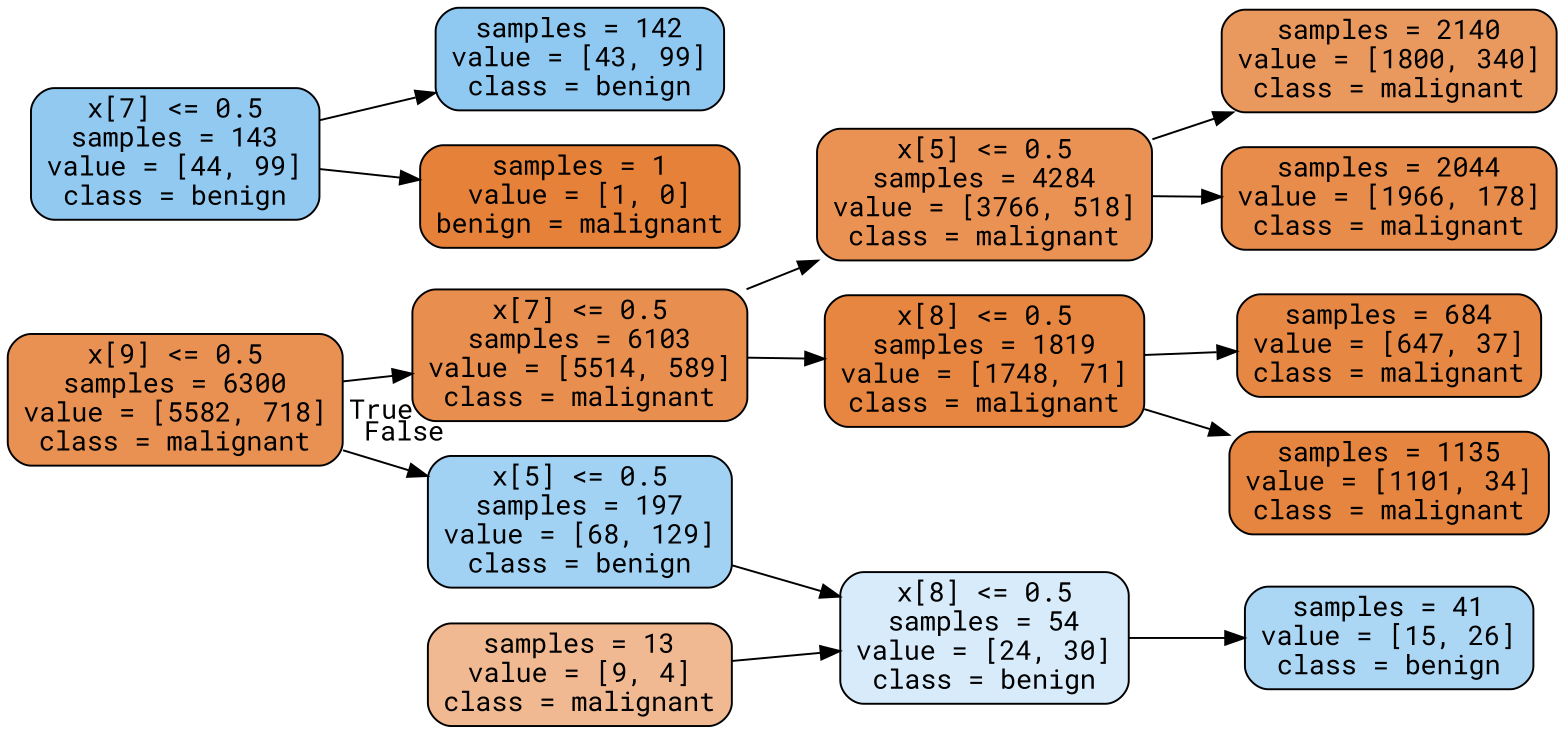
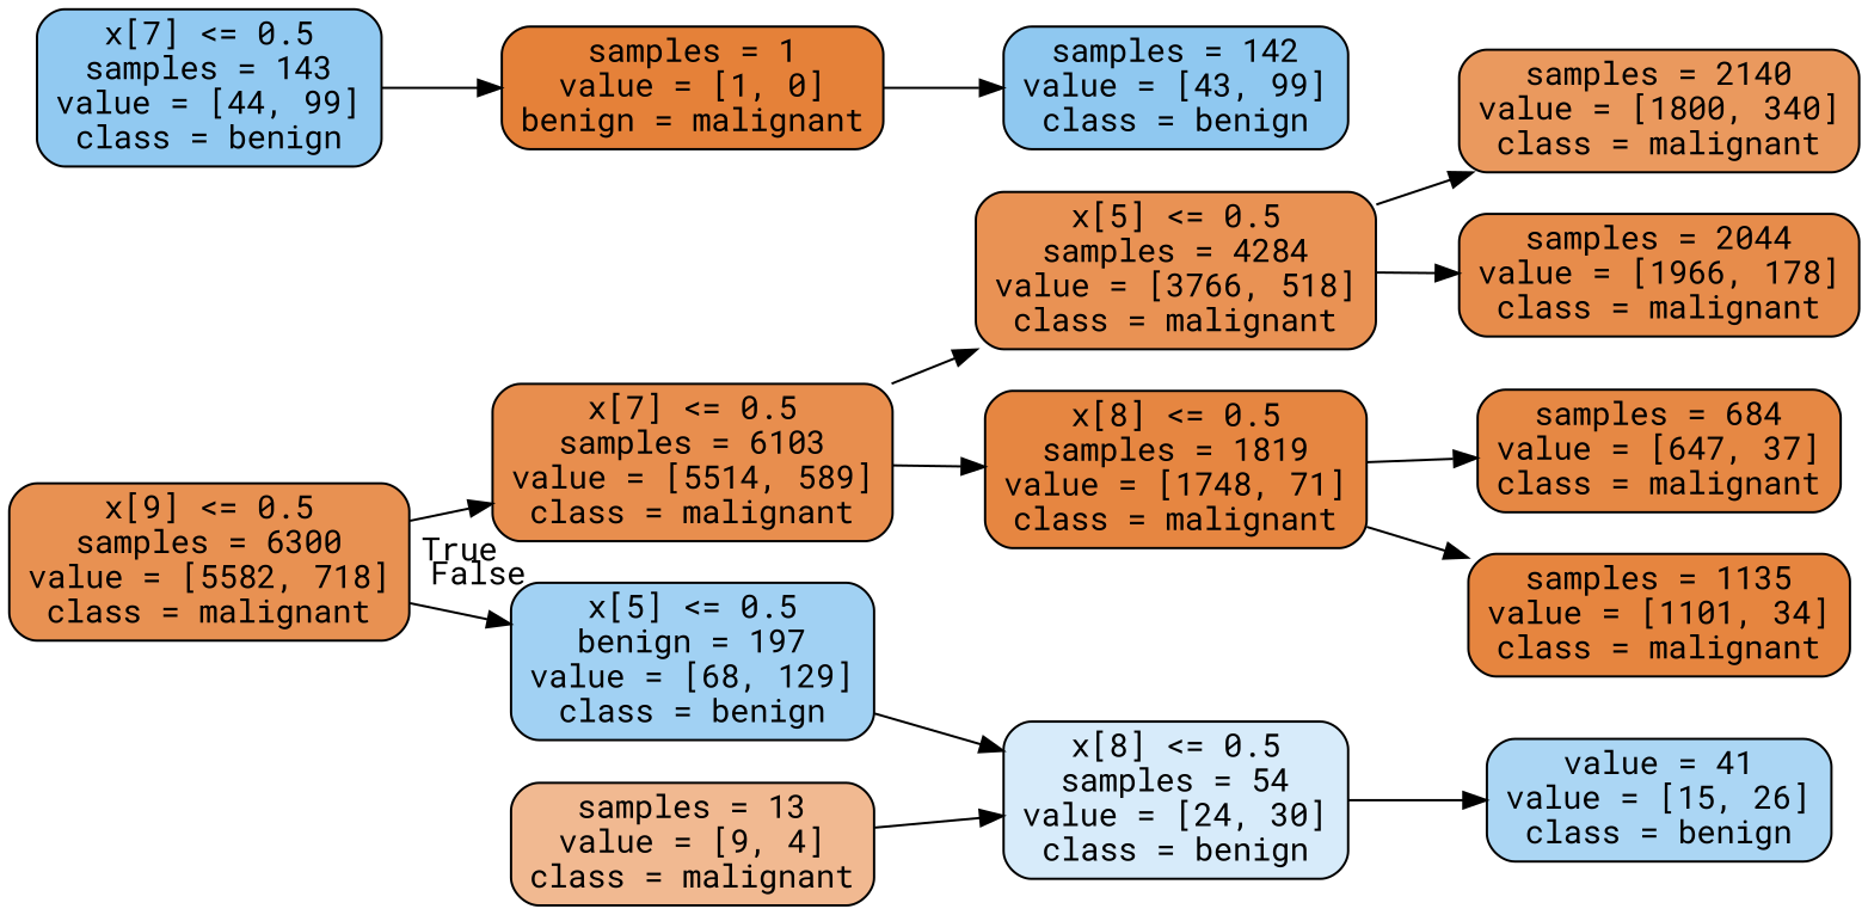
  digraph {
    fontname="Roboto Mono"
    rankdir=LR
    node [color=black fontname="Roboto Mono" shape=box style="filled, rounded"]
    edge [fontname="Roboto Mono"]
    n1 [fillcolor="#e89152" label="x[9] <= 0.5\nsamples = 6300\nvalue = [5582, 718]\nclass = malignant"]
    n2 [fillcolor="#e88e4e" label="x[7] <= 0.5\nsamples = 6103\nvalue = [5514, 589]\nclass = malignant"]
-   n3 [fillcolor="#a1d1f3" label="x[5] <= 0.5\nsamples = 197\nvalue = [68, 129]\nclass = benign"]
+   n3 [fillcolor="#a1d1f3" label="x[5] <= 0.5\nbenign = 197\nvalue = [68, 129]\nclass = benign"]
    n4 [fillcolor="#e99254" label="x[5] <= 0.5\nsamples = 4284\nvalue = [3766, 518]\nclass = malignant"]
    n5 [fillcolor="#e68641" label="x[8] <= 0.5\nsamples = 1819\nvalue = [1748, 71]\nclass = malignant"]
    n6 [fillcolor="#d7ebfa" label="x[8] <= 0.5\nsamples = 54\nvalue = [24, 30]\nclass = benign"]
    n7 [fillcolor="#ea995e" label="samples = 2140\nvalue = [1800, 340]\nclass = malignant"]
    n8 [fillcolor="#e78c4b" label="samples = 2044\nvalue = [1966, 178]\nclass = malignant"]
    n9 [fillcolor="#e68844" label="samples = 684\nvalue = [647, 37]\nclass = malignant"]
    n10 [fillcolor="#e6853f" label="samples = 1135\nvalue = [1101, 34]\nclass = malignant"]
    n11 [fillcolor="#91c9f1" label="x[7] <= 0.5\nsamples = 143\nvalue = [44, 99]\nclass = benign"]
    n12 [fillcolor="#8fc8f0" label="samples = 142\nvalue = [43, 99]\nclass = benign"]
    n13 [fillcolor="#e58139" label="samples = 1\nvalue = [1, 0]\nbenign = malignant"]
-   n14 [fillcolor="#abd6f4" label="samples = 41\nvalue = [15, 26]\nclass = benign"]
+   n14 [fillcolor="#abd6f4" label="value = 41\nvalue = [15, 26]\nclass = benign"]
    n15 [fillcolor="#f1b991" label="samples = 13\nvalue = [9, 4]\nclass = malignant"]
    n1 -> n2 [headlabel=True labelangle=45 labeldistance=2.5]
    n1 -> n3 [headlabel=False labelangle=-45 labeldistance=2.5]
    n2 -> n4
    n2 -> n5
    n3 -> n6
    n4 -> n7
    n4 -> n8
    n5 -> n9
    n5 -> n10
    n6 -> n14
-   n11 -> n12
+   n13 -> n12
    n11 -> n13
    n15 -> n6
  }
